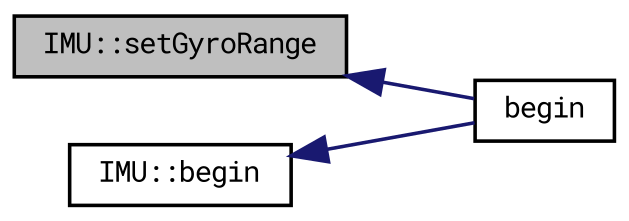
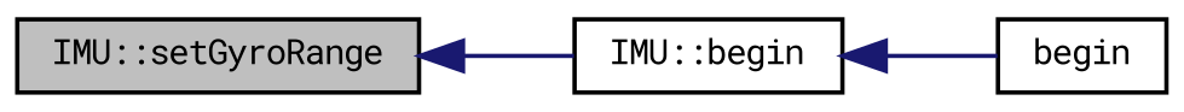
  digraph {
    fontname="Roboto Mono"
    rankdir=LR
    node [color=black fontname="Roboto Mono" fontsize=8 shape=record]
    edge [color=midnightblue dir=back fontname="Roboto Mono" fontsize=8 labelfontname=DejaVuSansMono labelfontsize=8 style=solid]
    n1 [fillcolor=grey75 fontcolor=black height=0.2 label="IMU::setGyroRange" style=filled width=0.4]
    n2 [height=0.2 label="IMU::begin" width=0.4]
    n3 [height=0.2 label=begin width=0.4]
-   n1 -> n3
+   n1 -> n2
    n2 -> n3
  }
